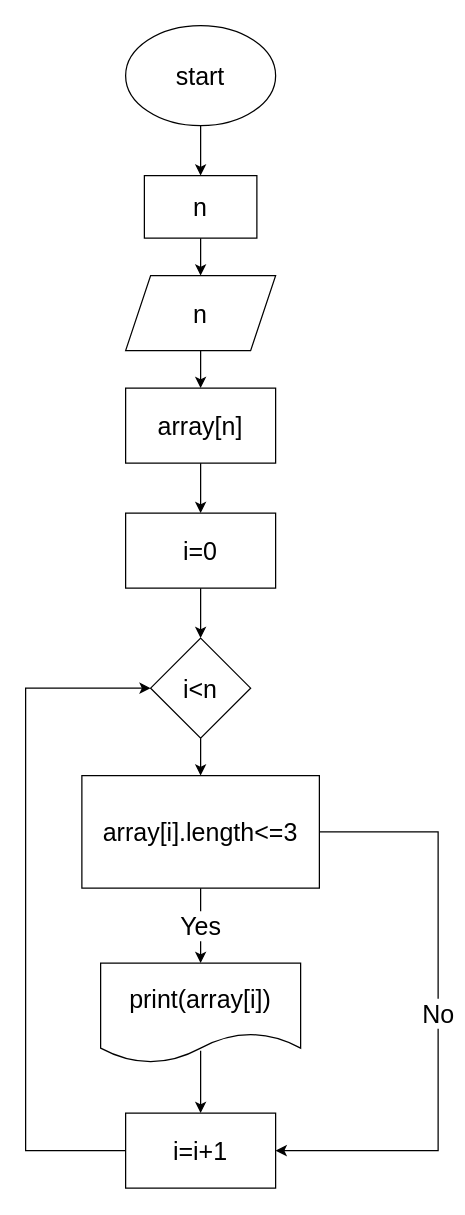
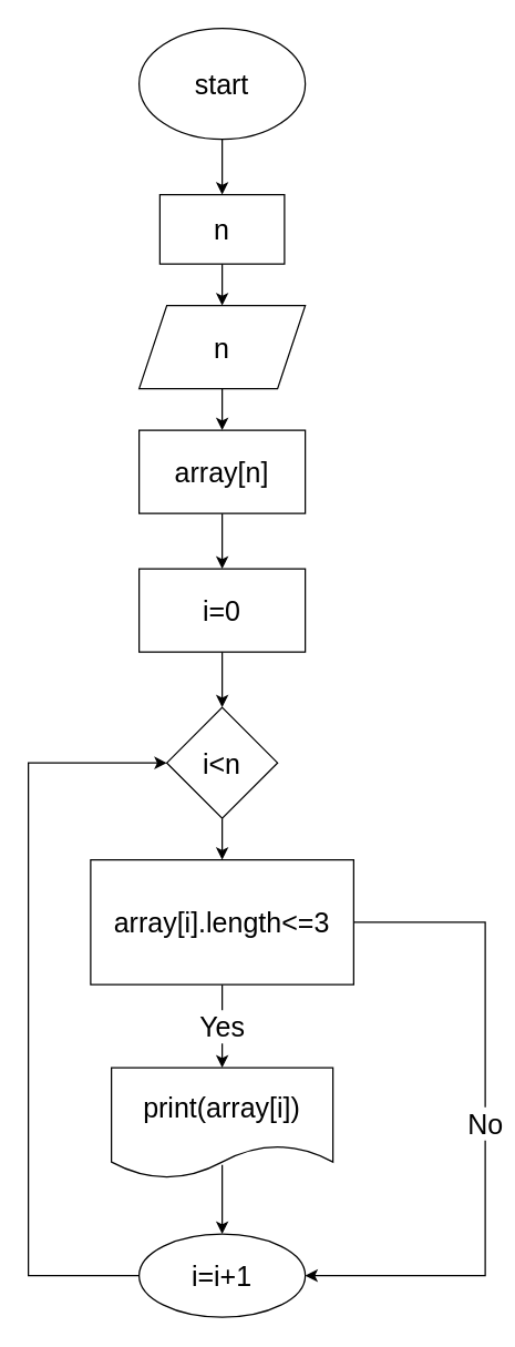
  <mxCell id="0" />
  <mxCell id="1" parent="0" />
  <mxCell id="2" value="&lt;font style=&quot;vertical-align: inherit;&quot;&gt;&lt;font style=&quot;vertical-align: inherit; font-size: 20px;&quot;&gt;start&lt;/font&gt;&lt;/font&gt;" style="ellipse;whiteSpace=wrap;html=1;" vertex="1" parent="1"><mxGeometry x="100" y="20" width="120" height="80" as="geometry" /></mxCell>
  <mxCell id="3" value="" style="endArrow=classic;html=1;rounded=0;fontSize=20;exitX=0.5;exitY=1;exitDx=0;exitDy=0;exitPerimeter=0;" edge="1" parent="1" source="2"><mxGeometry width="50" height="50" relative="1" as="geometry"><mxPoint x="160" y="270" as="sourcePoint" /><mxPoint x="160" y="140" as="targetPoint" /></mxGeometry></mxCell>
  <mxCell id="4" value="&lt;font style=&quot;vertical-align: inherit;&quot;&gt;&lt;font style=&quot;vertical-align: inherit;&quot;&gt;&lt;font style=&quot;vertical-align: inherit;&quot;&gt;&lt;font style=&quot;vertical-align: inherit;&quot;&gt;n&lt;/font&gt;&lt;/font&gt;&lt;/font&gt;&lt;/font&gt;" style="rounded=0;whiteSpace=wrap;html=1;fontSize=20;" vertex="1" parent="1"><mxGeometry x="115" y="140" width="90" height="50" as="geometry" /></mxCell>
  <mxCell id="5" value="&lt;font style=&quot;vertical-align: inherit;&quot;&gt;&lt;font style=&quot;vertical-align: inherit;&quot;&gt;&lt;font style=&quot;vertical-align: inherit;&quot;&gt;&lt;font style=&quot;vertical-align: inherit;&quot;&gt;n&lt;/font&gt;&lt;/font&gt;&lt;/font&gt;&lt;/font&gt;" style="shape=parallelogram;perimeter=parallelogramPerimeter;whiteSpace=wrap;html=1;fixedSize=1;fontSize=20;" vertex="1" parent="1"><mxGeometry x="100" y="220" width="120" height="60" as="geometry" /></mxCell>
  <mxCell id="6" value="" style="endArrow=classic;html=1;rounded=0;fontSize=20;exitX=0.5;exitY=1;exitDx=0;exitDy=0;entryX=0.5;entryY=0;entryDx=0;entryDy=0;" edge="1" parent="1" source="4" target="5"><mxGeometry width="50" height="50" relative="1" as="geometry"><mxPoint x="160" y="270" as="sourcePoint" /><mxPoint x="210" y="220" as="targetPoint" /></mxGeometry></mxCell>
  <mxCell id="7" value="&lt;font style=&quot;vertical-align: inherit;&quot;&gt;&lt;font style=&quot;vertical-align: inherit;&quot;&gt;аrray[n]&lt;/font&gt;&lt;/font&gt;" style="rounded=0;whiteSpace=wrap;html=1;fontSize=20;" vertex="1" parent="1"><mxGeometry x="100" y="310" width="120" height="60" as="geometry" /></mxCell>
  <mxCell id="8" value="" style="endArrow=classic;html=1;rounded=0;fontSize=20;exitX=0.5;exitY=1;exitDx=0;exitDy=0;entryX=0.5;entryY=0;entryDx=0;entryDy=0;" edge="1" parent="1" source="5" target="7"><mxGeometry width="50" height="50" relative="1" as="geometry"><mxPoint x="160" y="270" as="sourcePoint" /><mxPoint x="210" y="220" as="targetPoint" /></mxGeometry></mxCell>
  <mxCell id="9" value="" style="endArrow=classic;html=1;rounded=0;fontSize=20;exitX=0.5;exitY=1;exitDx=0;exitDy=0;" edge="1" parent="1" source="7" target="10"><mxGeometry width="50" height="50" relative="1" as="geometry"><mxPoint x="160" y="470" as="sourcePoint" /><mxPoint x="160" y="400" as="targetPoint" /></mxGeometry></mxCell>
  <mxCell id="10" value="&lt;font style=&quot;vertical-align: inherit;&quot;&gt;&lt;font style=&quot;vertical-align: inherit;&quot;&gt;i=0&lt;/font&gt;&lt;/font&gt;" style="rounded=0;whiteSpace=wrap;html=1;fontSize=20;" vertex="1" parent="1"><mxGeometry x="100" y="410" width="120" height="60" as="geometry" /></mxCell>
  <mxCell id="11" value="" style="endArrow=classic;html=1;rounded=0;fontSize=20;exitX=0.5;exitY=1;exitDx=0;exitDy=0;" edge="1" parent="1" source="10" target="12"><mxGeometry width="50" height="50" relative="1" as="geometry"><mxPoint x="160" y="570" as="sourcePoint" /><mxPoint x="160" y="520" as="targetPoint" /></mxGeometry></mxCell>
  <mxCell id="12" value="&lt;font style=&quot;vertical-align: inherit;&quot;&gt;&lt;font style=&quot;vertical-align: inherit;&quot;&gt;i&amp;lt;n&lt;/font&gt;&lt;/font&gt;" style="rhombus;whiteSpace=wrap;html=1;fontSize=20;" vertex="1" parent="1"><mxGeometry x="120" y="510" width="80" height="80" as="geometry" /></mxCell>
  <mxCell id="13" value="" style="endArrow=classic;html=1;rounded=0;fontSize=20;exitX=0.5;exitY=1;exitDx=0;exitDy=0;" edge="1" parent="1" source="12" target="14"><mxGeometry width="50" height="50" relative="1" as="geometry"><mxPoint x="160" y="570" as="sourcePoint" /><mxPoint x="160" y="620" as="targetPoint" /></mxGeometry></mxCell>
  <mxCell id="14" value="&lt;font style=&quot;vertical-align: inherit;&quot;&gt;&lt;font style=&quot;vertical-align: inherit;&quot;&gt;&lt;font style=&quot;vertical-align: inherit;&quot;&gt;&lt;font style=&quot;vertical-align: inherit;&quot;&gt;array[i].length&amp;lt;=3&lt;/font&gt;&lt;/font&gt;&lt;/font&gt;&lt;/font&gt;" style="rounded=0;whiteSpace=wrap;html=1;fontSize=20;" vertex="1" parent="1"><mxGeometry x="65" y="620" width="190" height="90" as="geometry" /></mxCell>
  <mxCell id="15" value="&lt;font style=&quot;vertical-align: inherit;&quot;&gt;&lt;font style=&quot;vertical-align: inherit;&quot;&gt;Yes&lt;/font&gt;&lt;/font&gt;" style="endArrow=classic;html=1;rounded=0;fontSize=20;exitX=0.5;exitY=1;exitDx=0;exitDy=0;entryX=0.5;entryY=0;entryDx=0;entryDy=0;" edge="1" parent="1" source="14" target="16"><mxGeometry width="50" height="50" relative="1" as="geometry"><mxPoint x="160" y="770" as="sourcePoint" /><mxPoint x="160" y="760" as="targetPoint" /><Array as="points" /></mxGeometry></mxCell>
  <mxCell id="16" value="&lt;font style=&quot;vertical-align: inherit;&quot;&gt;&lt;font style=&quot;vertical-align: inherit;&quot;&gt;print(аrray[i])&lt;/font&gt;&lt;/font&gt;" style="shape=document;whiteSpace=wrap;html=1;boundedLbl=1;fontSize=20;" vertex="1" parent="1"><mxGeometry x="80" y="770" width="160" height="80" as="geometry" /></mxCell>
  <mxCell id="17" value="&lt;font style=&quot;vertical-align: inherit;&quot;&gt;&lt;font style=&quot;vertical-align: inherit;&quot;&gt;No&lt;/font&gt;&lt;/font&gt;" style="endArrow=classic;html=1;rounded=0;fontSize=20;exitX=1;exitY=0.5;exitDx=0;exitDy=0;" edge="1" parent="1" source="14" target="18"><mxGeometry width="50" height="50" relative="1" as="geometry"><mxPoint x="160" y="770" as="sourcePoint" /><mxPoint x="280" y="890" as="targetPoint" /><Array as="points"><mxPoint x="350" y="665" /><mxPoint x="350" y="890" /><mxPoint x="350" y="920" /></Array></mxGeometry></mxCell>
- <mxCell id="18" value="&lt;font style=&quot;vertical-align: inherit;&quot;&gt;&lt;font style=&quot;vertical-align: inherit;&quot;&gt;i=i+1&lt;/font&gt;&lt;/font&gt;" style="rounded=0;whiteSpace=wrap;html=1;fontSize=20;" vertex="1" parent="1"><mxGeometry x="100" y="890" width="120" height="60" as="geometry" /></mxCell>
+ <mxCell id="18" value="&lt;font style=&quot;vertical-align: inherit;&quot;&gt;&lt;font style=&quot;vertical-align: inherit;&quot;&gt;i=i+1&lt;/font&gt;&lt;/font&gt;" style="ellipse;whiteSpace=wrap;html=1;fontSize=20;" vertex="1" parent="1"><mxGeometry x="100" y="890" width="120" height="60" as="geometry" /></mxCell>
  <mxCell id="19" value="" style="endArrow=classic;html=1;rounded=0;fontSize=20;entryX=0.5;entryY=0;entryDx=0;entryDy=0;" edge="1" parent="1" target="18"><mxGeometry width="50" height="50" relative="1" as="geometry"><mxPoint x="160" y="840" as="sourcePoint" /><mxPoint x="210" y="720" as="targetPoint" /></mxGeometry></mxCell>
  <mxCell id="20" value="" style="endArrow=classic;html=1;rounded=0;fontSize=20;exitX=0;exitY=0.5;exitDx=0;exitDy=0;entryX=0;entryY=0.5;entryDx=0;entryDy=0;" edge="1" parent="1" source="18" target="12"><mxGeometry width="50" height="50" relative="1" as="geometry"><mxPoint x="160" y="770" as="sourcePoint" /><mxPoint x="60" y="660" as="targetPoint" /><Array as="points"><mxPoint x="20" y="920" /><mxPoint x="20" y="550" /></Array></mxGeometry></mxCell>
